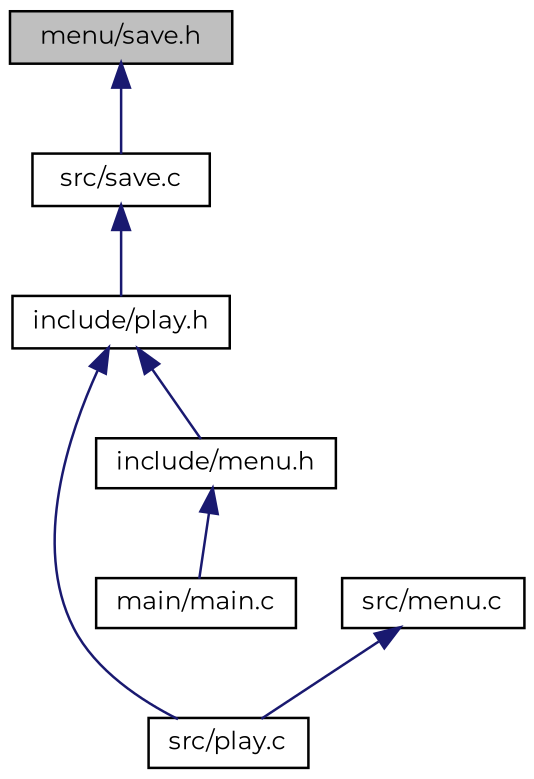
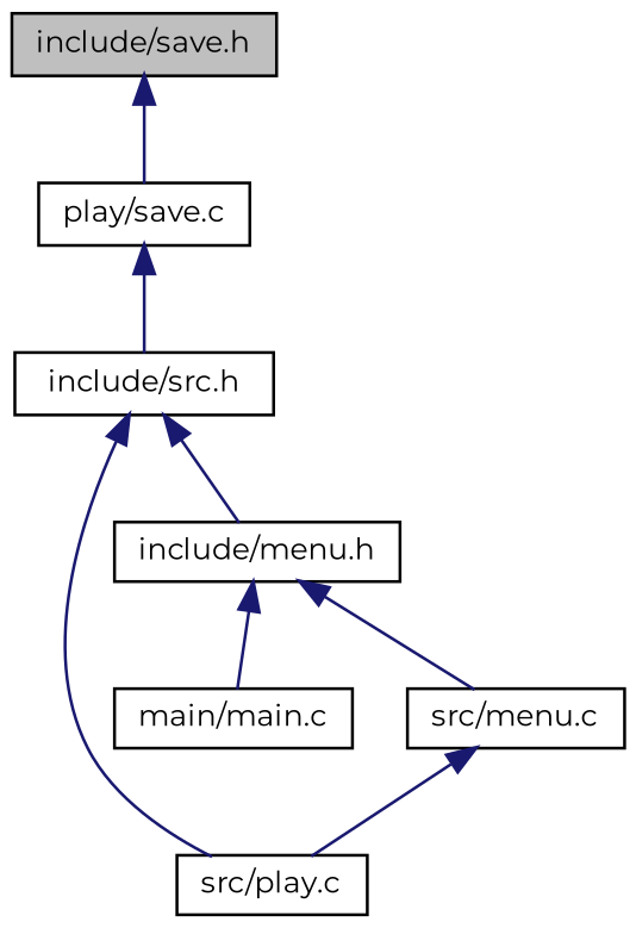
  digraph {
    fontname=Montserrat
    node [color=black fillcolor=white fontname=Montserrat fontsize=10 shape=record style=filled]
    edge [color=midnightblue dir=back fontname=Montserrat fontsize=10 labelfontname=Helvetica labelfontsize=10 style=solid]
-   n1 [fillcolor=grey75 fontcolor=black height=0.2 label="menu/save.h" width=0.4]
-   n2 [height=0.2 label="src/save.c" width=0.4]
-   n3 [height=0.2 label="include/play.h" width=0.4]
+   n1 [fillcolor=grey75 fontcolor=black height=0.2 label="include/save.h" width=0.4]
+   n2 [height=0.2 label="play/save.c" width=0.4]
+   n3 [height=0.2 label="include/src.h" width=0.4]
    n4 [height=0.2 label="src/play.c" width=0.4]
    n5 [height=0.2 label="include/menu.h" width=0.4]
    n6 [height=0.2 label="main/main.c" width=0.4]
    n7 [height=0.2 label="src/menu.c" width=0.4]
    n1 -> n2
    n2 -> n3
    n3 -> n4
    n3 -> n5
    n5 -> n6
+   n5 -> n7
    n7 -> n4
  }
